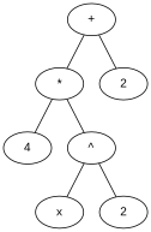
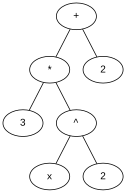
  graph {
    node [fontname=Arial]
    n1 [label=" + "]
    n2 [label=" * "]
    n3 [label=2]
-   n4 [label=4]
+   n4 [label=3]
    n5 [label=" ^ "]
    n6 [label=" x "]
    n7 [label=2]
    n1 -- n2
    n1 -- n3
    n2 -- n4
    n2 -- n5
    n5 -- n6
    n5 -- n7
  }
